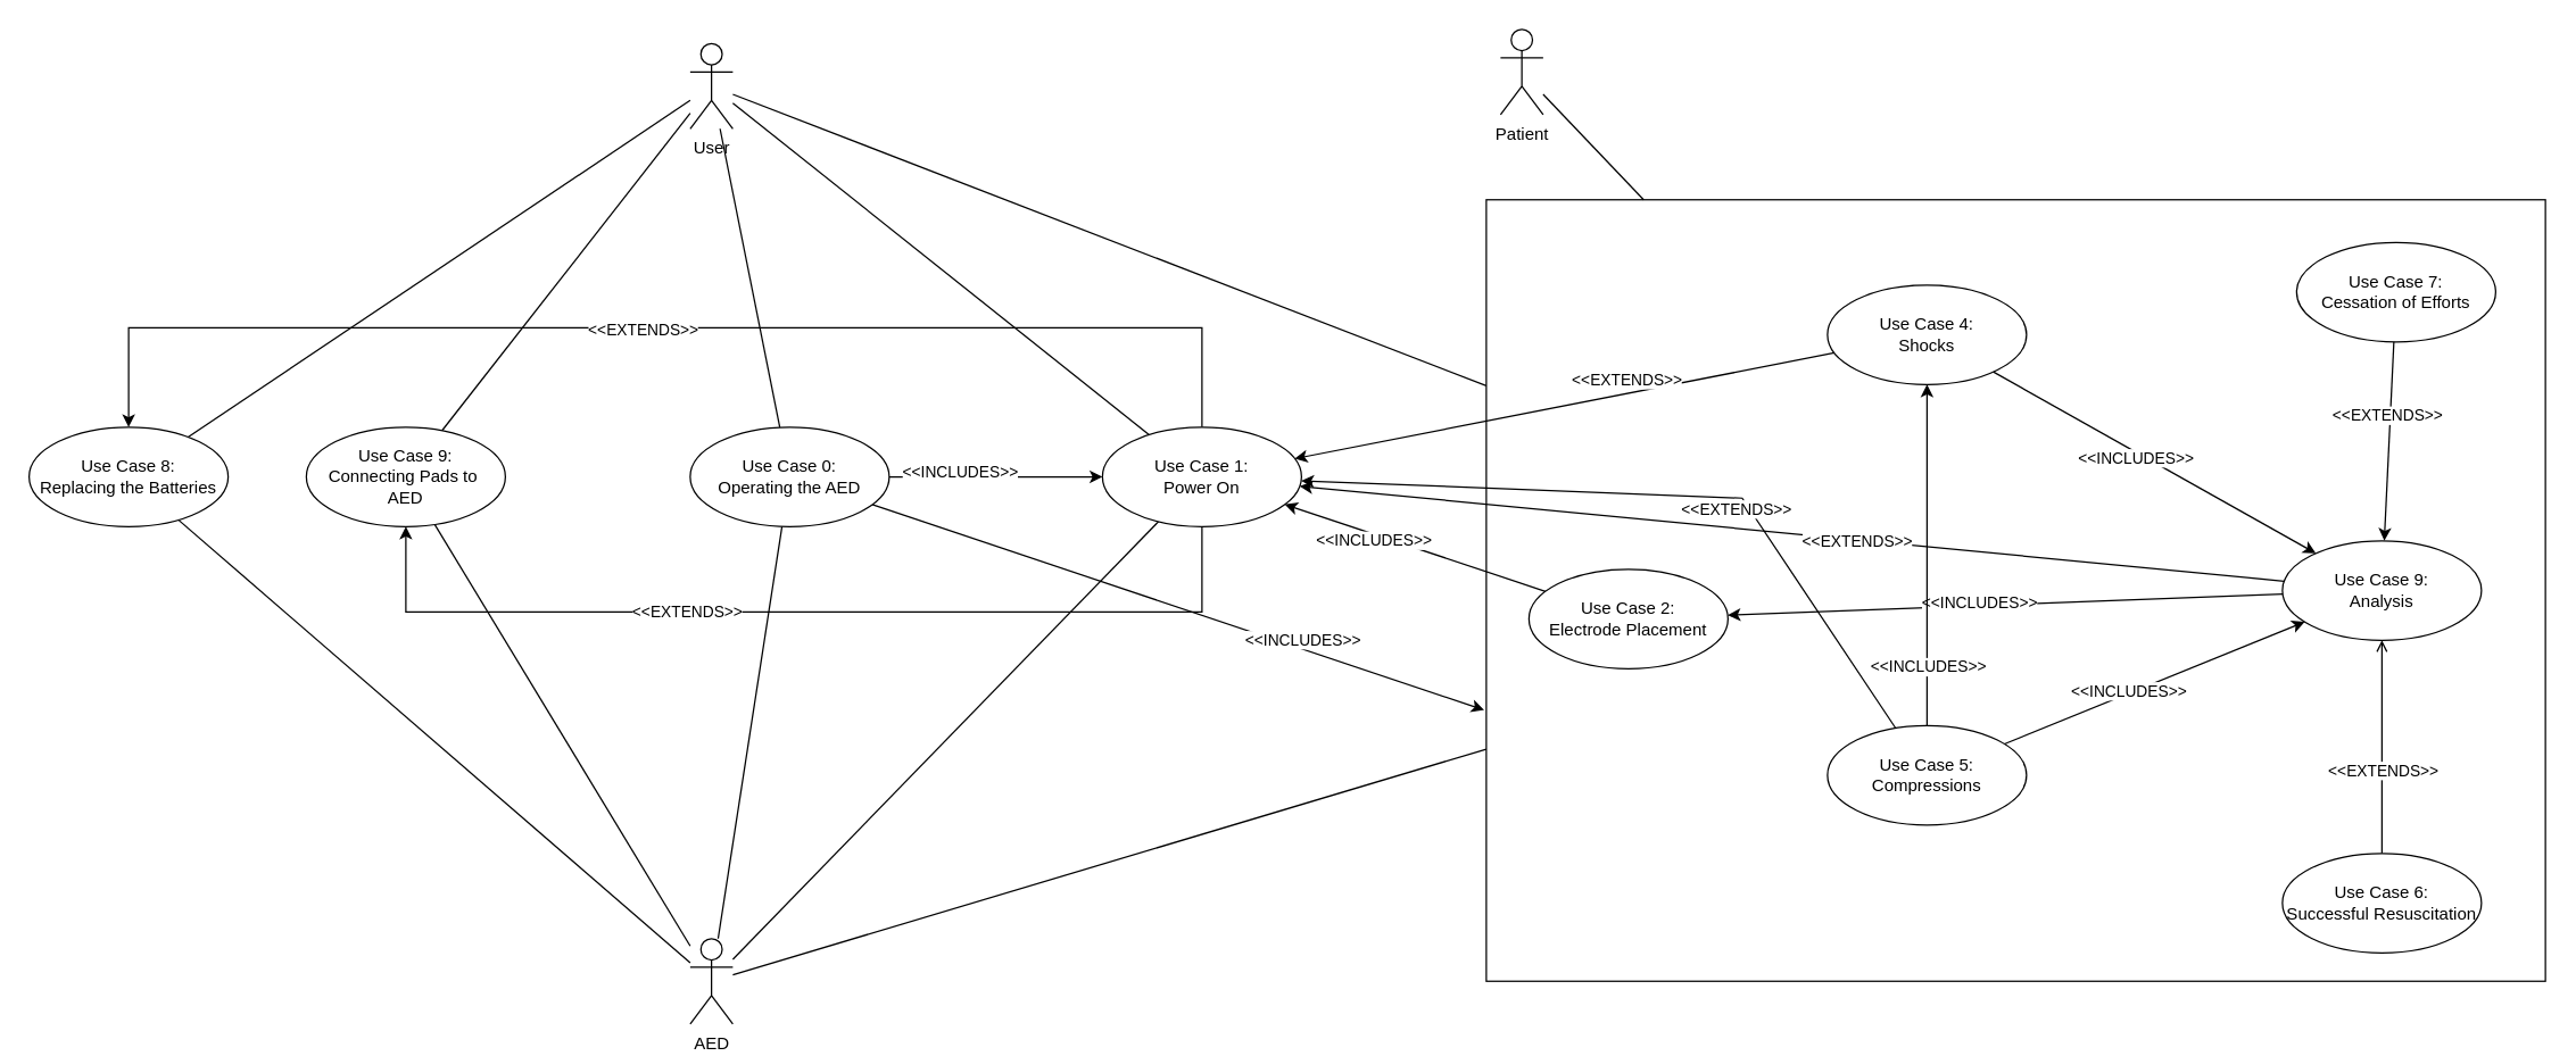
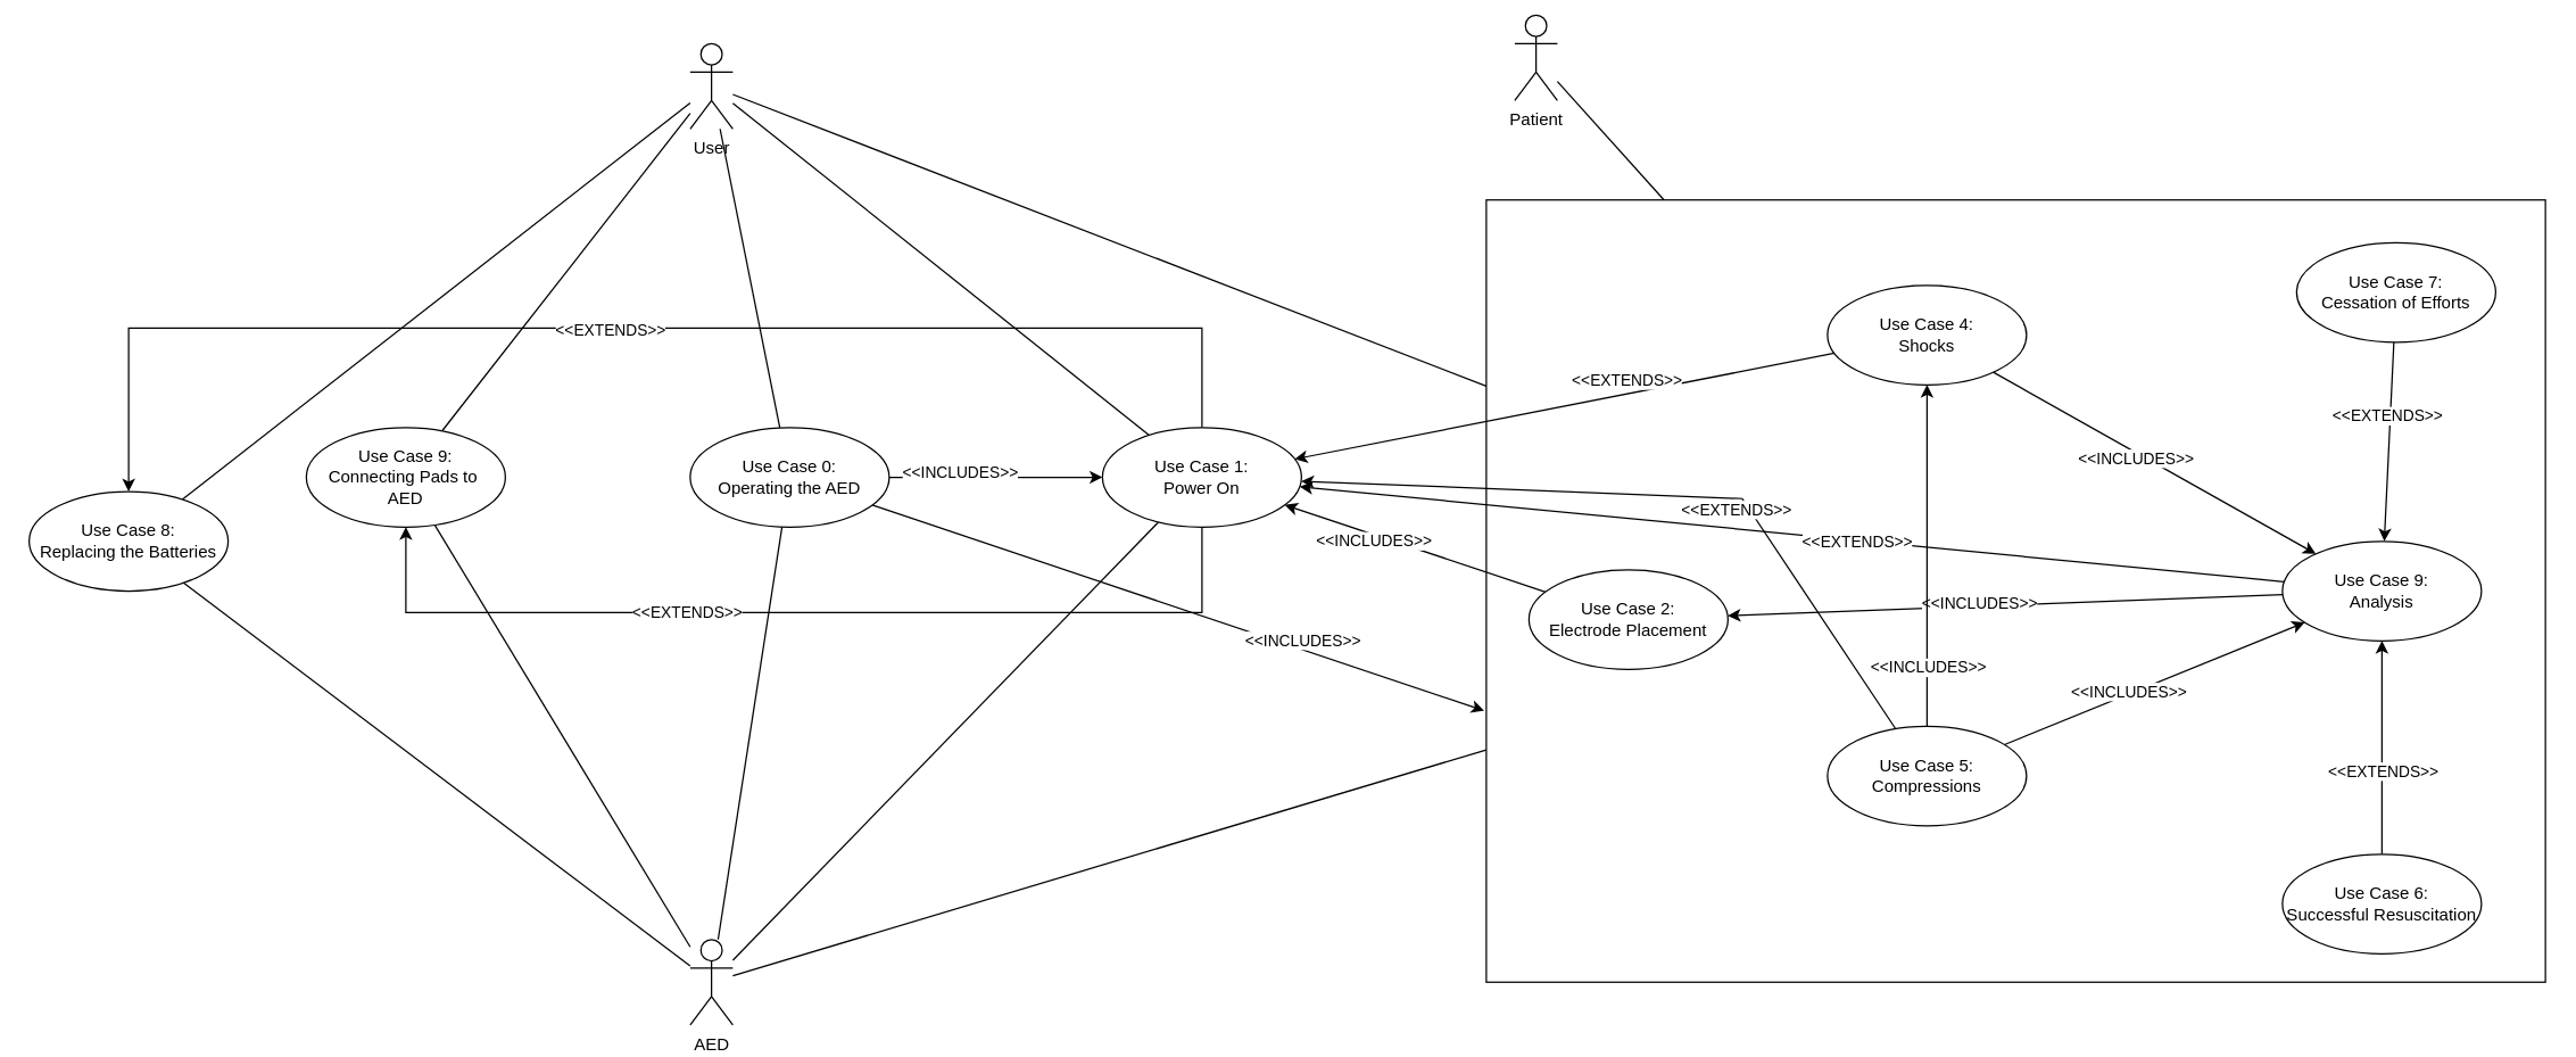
  <mxCell id="0" />
  <mxCell id="1" parent="0" />
  <mxCell id="2" value="" style="rounded=0;whiteSpace=wrap;html=1;fillStyle=hatch;" parent="1" vertex="1"><mxGeometry x="1045" y="140" width="745" height="550" as="geometry" /></mxCell>
  <mxCell id="3" style="edgeStyle=none;rounded=0;orthogonalLoop=1;jettySize=auto;html=1;" parent="1" source="34" target="25" edge="1"><mxGeometry relative="1" as="geometry" /></mxCell>
  <mxCell id="4" value="&amp;lt;&amp;lt;EXTENDS&amp;gt;&amp;gt;" style="edgeLabel;html=1;align=center;verticalAlign=middle;resizable=0;points=[];" parent="3" vertex="1" connectable="0"><mxGeometry x="-0.302" y="1" relative="1" as="geometry"><mxPoint x="-14" y="-8" as="offset" /></mxGeometry></mxCell>
  <mxCell id="5" style="edgeStyle=none;rounded=0;orthogonalLoop=1;jettySize=auto;html=1;endArrow=none;endFill=0;" parent="1" source="9" target="25" edge="1"><mxGeometry relative="1" as="geometry" /></mxCell>
  <mxCell id="6" style="edgeStyle=none;rounded=0;orthogonalLoop=1;jettySize=auto;html=1;endArrow=none;endFill=0;" parent="1" source="9" target="47" edge="1"><mxGeometry relative="1" as="geometry" /></mxCell>
  <mxCell id="7" style="edgeStyle=none;rounded=0;orthogonalLoop=1;jettySize=auto;html=1;endArrow=none;endFill=0;" parent="1" source="9" target="46" edge="1"><mxGeometry relative="1" as="geometry" /></mxCell>
  <mxCell id="8" style="edgeStyle=none;rounded=0;orthogonalLoop=1;jettySize=auto;html=1;endArrow=none;endFill=0;" parent="1" source="9" target="2" edge="1"><mxGeometry relative="1" as="geometry" /></mxCell>
  <mxCell id="9" value="User" style="shape=umlActor;verticalLabelPosition=bottom;verticalAlign=top;html=1;rounded=0;" parent="1" vertex="1"><mxGeometry x="485" y="30" width="30" height="60" as="geometry" /></mxCell>
  <mxCell id="10" style="orthogonalLoop=1;jettySize=auto;html=1;endArrow=none;endFill=0;" parent="1" source="15" target="20" edge="1"><mxGeometry relative="1" as="geometry" /></mxCell>
  <mxCell id="11" style="edgeStyle=none;rounded=0;orthogonalLoop=1;jettySize=auto;html=1;endArrow=none;endFill=0;" parent="1" source="15" target="25" edge="1"><mxGeometry relative="1" as="geometry" /></mxCell>
  <mxCell id="12" style="edgeStyle=none;rounded=0;orthogonalLoop=1;jettySize=auto;html=1;endArrow=none;endFill=0;" parent="1" source="15" target="47" edge="1"><mxGeometry relative="1" as="geometry" /></mxCell>
  <mxCell id="13" style="edgeStyle=none;rounded=0;orthogonalLoop=1;jettySize=auto;html=1;endArrow=none;endFill=0;" parent="1" source="15" target="46" edge="1"><mxGeometry relative="1" as="geometry" /></mxCell>
  <mxCell id="14" style="edgeStyle=none;rounded=0;orthogonalLoop=1;jettySize=auto;html=1;endArrow=none;endFill=0;" parent="1" source="15" target="2" edge="1"><mxGeometry relative="1" as="geometry" /></mxCell>
  <mxCell id="15" value="AED" style="shape=umlActor;verticalLabelPosition=bottom;verticalAlign=top;html=1;rounded=0;" parent="1" vertex="1"><mxGeometry x="485" y="660" width="30" height="60" as="geometry" /></mxCell>
  <mxCell id="16" style="edgeStyle=none;rounded=0;orthogonalLoop=1;jettySize=auto;html=1;endArrow=none;endFill=0;" parent="1" source="17" target="2" edge="1"><mxGeometry relative="1" as="geometry" /></mxCell>
- <mxCell id="17" value="Patient" style="shape=umlActor;verticalLabelPosition=bottom;verticalAlign=top;html=1;rounded=0;" parent="1" vertex="1"><mxGeometry x="1055" y="20" width="30" height="60" as="geometry" /></mxCell>
+ <mxCell id="17" value="Patient" style="shape=umlActor;verticalLabelPosition=bottom;verticalAlign=top;html=1;rounded=0;" parent="1" vertex="1"><mxGeometry x="1065" y="10" width="30" height="60" as="geometry" /></mxCell>
  <mxCell id="18" style="edgeStyle=none;rounded=0;orthogonalLoop=1;jettySize=auto;html=1;" parent="1" source="20" target="25" edge="1"><mxGeometry relative="1" as="geometry" /></mxCell>
  <mxCell id="19" value="&amp;lt;&amp;lt;INCLUDES&amp;gt;&amp;gt;" style="edgeLabel;html=1;align=center;verticalAlign=middle;resizable=0;points=[];" parent="18" vertex="1" connectable="0"><mxGeometry x="-0.342" y="4" relative="1" as="geometry"><mxPoint as="offset" /></mxGeometry></mxCell>
  <mxCell id="20" value="Use Case 0:&lt;br&gt;Operating the AED" style="ellipse;whiteSpace=wrap;html=1;rounded=0;" parent="1" vertex="1"><mxGeometry x="485" y="300" width="140" height="70" as="geometry" /></mxCell>
  <mxCell id="21" style="edgeStyle=none;rounded=0;orthogonalLoop=1;jettySize=auto;html=1;" parent="1" source="25" target="47" edge="1"><mxGeometry relative="1" as="geometry"><Array as="points"><mxPoint x="845" y="430" /><mxPoint x="285" y="430" /></Array></mxGeometry></mxCell>
  <mxCell id="22" value="&amp;lt;&amp;lt;EXTENDS&amp;gt;&amp;gt;" style="edgeLabel;html=1;align=center;verticalAlign=middle;resizable=0;points=[];" parent="21" vertex="1" connectable="0"><mxGeometry x="0.243" y="-1" relative="1" as="geometry"><mxPoint as="offset" /></mxGeometry></mxCell>
  <mxCell id="23" style="edgeStyle=none;rounded=0;orthogonalLoop=1;jettySize=auto;html=1;" parent="1" source="25" target="46" edge="1"><mxGeometry relative="1" as="geometry"><Array as="points"><mxPoint x="845" y="230" /><mxPoint x="90" y="230" /></Array></mxGeometry></mxCell>
  <mxCell id="24" value="&amp;lt;&amp;lt;EXTENDS&amp;gt;&amp;gt;" style="edgeLabel;html=1;align=center;verticalAlign=middle;resizable=0;points=[];" parent="23" vertex="1" connectable="0"><mxGeometry x="0.037" y="1" relative="1" as="geometry"><mxPoint as="offset" /></mxGeometry></mxCell>
  <mxCell id="25" value="Use Case 1:&lt;br&gt;Power On" style="ellipse;whiteSpace=wrap;html=1;rounded=0;" parent="1" vertex="1"><mxGeometry x="775" y="300" width="140" height="70" as="geometry" /></mxCell>
  <mxCell id="26" style="edgeStyle=none;rounded=0;orthogonalLoop=1;jettySize=auto;html=1;" parent="1" source="28" target="25" edge="1"><mxGeometry relative="1" as="geometry" /></mxCell>
  <mxCell id="27" value="&amp;lt;&amp;lt;INCLUDES&amp;gt;&amp;gt;" style="edgeLabel;html=1;align=center;verticalAlign=middle;resizable=0;points=[];" parent="26" vertex="1" connectable="0"><mxGeometry x="0.309" y="4" relative="1" as="geometry"><mxPoint x="1" as="offset" /></mxGeometry></mxCell>
  <mxCell id="28" value="Use Case 2:&lt;br&gt;Electrode Placement" style="ellipse;whiteSpace=wrap;html=1;rounded=0;" parent="1" vertex="1"><mxGeometry x="1075" y="400" width="140" height="70" as="geometry" /></mxCell>
  <mxCell id="29" style="edgeStyle=none;rounded=0;orthogonalLoop=1;jettySize=auto;html=1;" parent="1" source="31" target="28" edge="1"><mxGeometry relative="1" as="geometry" /></mxCell>
  <mxCell id="30" value="&amp;lt;&amp;lt;INCLUDES&amp;gt;&amp;gt;" style="edgeLabel;html=1;align=center;verticalAlign=middle;resizable=0;points=[];" parent="29" vertex="1" connectable="0"><mxGeometry x="0.096" y="-2" relative="1" as="geometry"><mxPoint as="offset" /></mxGeometry></mxCell>
  <mxCell id="31" value="Use Case 9:&lt;br&gt;Analysis" style="ellipse;whiteSpace=wrap;html=1;rounded=0;" parent="1" vertex="1"><mxGeometry x="1605" y="380" width="140" height="70" as="geometry" /></mxCell>
  <mxCell id="32" style="edgeStyle=none;rounded=0;orthogonalLoop=1;jettySize=auto;html=1;" parent="1" source="34" target="31" edge="1"><mxGeometry relative="1" as="geometry" /></mxCell>
  <mxCell id="33" value="&amp;lt;&amp;lt;INCLUDES&amp;gt;&amp;gt;" style="edgeLabel;html=1;align=center;verticalAlign=middle;resizable=0;points=[];" parent="32" vertex="1" connectable="0"><mxGeometry x="-0.104" y="-4" relative="1" as="geometry"><mxPoint as="offset" /></mxGeometry></mxCell>
  <mxCell id="34" value="Use Case 4:&lt;br&gt;Shocks" style="ellipse;whiteSpace=wrap;html=1;rounded=0;" parent="1" vertex="1"><mxGeometry x="1285" y="200" width="140" height="70" as="geometry" /></mxCell>
  <mxCell id="35" style="edgeStyle=none;rounded=0;orthogonalLoop=1;jettySize=auto;html=1;" parent="1" source="39" target="31" edge="1"><mxGeometry relative="1" as="geometry" /></mxCell>
  <mxCell id="36" value="&amp;lt;&amp;lt;INCLUDES&amp;gt;&amp;gt;" style="edgeLabel;html=1;align=center;verticalAlign=middle;resizable=0;points=[];" parent="35" vertex="1" connectable="0"><mxGeometry x="-0.168" y="2" relative="1" as="geometry"><mxPoint as="offset" /></mxGeometry></mxCell>
  <mxCell id="37" style="edgeStyle=none;rounded=0;orthogonalLoop=1;jettySize=auto;html=1;" parent="1" source="39" target="34" edge="1"><mxGeometry relative="1" as="geometry" /></mxCell>
  <mxCell id="38" value="&amp;lt;&amp;lt;INCLUDES&amp;gt;&amp;gt;" style="edgeLabel;html=1;align=center;verticalAlign=middle;resizable=0;points=[];" parent="37" vertex="1" connectable="0"><mxGeometry x="-0.654" relative="1" as="geometry"><mxPoint as="offset" /></mxGeometry></mxCell>
  <mxCell id="39" value="Use Case 5:&lt;br&gt;Compressions" style="ellipse;whiteSpace=wrap;html=1;rounded=0;" parent="1" vertex="1"><mxGeometry x="1285" y="510" width="140" height="70" as="geometry" /></mxCell>
- <mxCell id="40" style="edgeStyle=none;rounded=0;orthogonalLoop=1;jettySize=auto;html=1;endArrow=open;" parent="1" source="42" target="31" edge="1"><mxGeometry relative="1" as="geometry" /></mxCell>
+ <mxCell id="40" style="edgeStyle=none;rounded=0;orthogonalLoop=1;jettySize=auto;html=1;" parent="1" source="42" target="31" edge="1"><mxGeometry relative="1" as="geometry" /></mxCell>
  <mxCell id="41" value="&amp;lt;&amp;lt;EXTENDS&amp;gt;&amp;gt;" style="edgeLabel;html=1;align=center;verticalAlign=middle;resizable=0;points=[];" parent="40" vertex="1" connectable="0"><mxGeometry x="-0.211" relative="1" as="geometry"><mxPoint as="offset" /></mxGeometry></mxCell>
  <mxCell id="42" value="Use Case 6:&lt;br&gt;Successful Resuscitation" style="ellipse;whiteSpace=wrap;html=1;rounded=0;" parent="1" vertex="1"><mxGeometry x="1605" y="600" width="140" height="70" as="geometry" /></mxCell>
  <mxCell id="43" style="edgeStyle=none;rounded=0;orthogonalLoop=1;jettySize=auto;html=1;" parent="1" source="45" target="31" edge="1"><mxGeometry relative="1" as="geometry" /></mxCell>
  <mxCell id="44" value="&amp;lt;&amp;lt;EXTENDS&amp;gt;&amp;gt;" style="edgeLabel;html=1;align=center;verticalAlign=middle;resizable=0;points=[];" parent="43" vertex="1" connectable="0"><mxGeometry x="-0.265" y="-2" relative="1" as="geometry"><mxPoint as="offset" /></mxGeometry></mxCell>
  <mxCell id="45" value="Use Case 7:&lt;br&gt;Cessation of Efforts" style="ellipse;whiteSpace=wrap;html=1;rounded=0;" parent="1" vertex="1"><mxGeometry x="1615" y="170" width="140" height="70" as="geometry" /></mxCell>
- <mxCell id="46" value="Use Case 8:&lt;br&gt;Replacing the Batteries" style="ellipse;whiteSpace=wrap;html=1;rounded=0;" parent="1" vertex="1"><mxGeometry x="20" y="300" width="140" height="70" as="geometry" /></mxCell>
+ <mxCell id="46" value="Use Case 8:&lt;br&gt;Replacing the Batteries" style="ellipse;whiteSpace=wrap;html=1;rounded=0;" parent="1" vertex="1"><mxGeometry x="20" y="345" width="140" height="70" as="geometry" /></mxCell>
  <mxCell id="47" value="Use Case 9:&lt;br&gt;Connecting Pads to&amp;nbsp;&lt;br&gt;AED" style="ellipse;whiteSpace=wrap;html=1;rounded=0;" parent="1" vertex="1"><mxGeometry x="215" y="300" width="140" height="70" as="geometry" /></mxCell>
  <mxCell id="48" style="rounded=0;orthogonalLoop=1;jettySize=auto;html=1;endArrow=none;endFill=0;" parent="1" source="9" target="20" edge="1"><mxGeometry relative="1" as="geometry" /></mxCell>
  <mxCell id="49" style="edgeStyle=none;rounded=0;orthogonalLoop=1;jettySize=auto;html=1;entryX=-0.002;entryY=0.653;entryDx=0;entryDy=0;entryPerimeter=0;" parent="1" source="20" target="2" edge="1"><mxGeometry relative="1" as="geometry" /></mxCell>
  <mxCell id="50" value="&amp;lt;&amp;lt;INCLUDES&amp;gt;&amp;gt;" style="edgeLabel;html=1;align=center;verticalAlign=middle;resizable=0;points=[];" parent="49" vertex="1" connectable="0"><mxGeometry x="0.139" y="-3" relative="1" as="geometry"><mxPoint x="58" y="10" as="offset" /></mxGeometry></mxCell>
  <mxCell id="51" style="edgeStyle=none;rounded=0;orthogonalLoop=1;jettySize=auto;html=1;" parent="1" source="39" target="25" edge="1"><mxGeometry relative="1" as="geometry"><mxPoint x="1300" y="258" as="sourcePoint" /><mxPoint x="920" y="332" as="targetPoint" /><Array as="points"><mxPoint x="1225" y="350" /></Array></mxGeometry></mxCell>
  <mxCell id="52" value="&amp;lt;&amp;lt;EXTENDS&amp;gt;&amp;gt;" style="edgeLabel;html=1;align=center;verticalAlign=middle;resizable=0;points=[];" parent="51" vertex="1" connectable="0"><mxGeometry x="-0.302" y="1" relative="1" as="geometry"><mxPoint x="-14" y="-8" as="offset" /></mxGeometry></mxCell>
  <mxCell id="53" style="edgeStyle=none;rounded=0;orthogonalLoop=1;jettySize=auto;html=1;" parent="1" source="31" target="25" edge="1"><mxGeometry relative="1" as="geometry"><mxPoint x="1310" y="268" as="sourcePoint" /><mxPoint x="930" y="342" as="targetPoint" /></mxGeometry></mxCell>
  <mxCell id="54" value="&amp;lt;&amp;lt;EXTENDS&amp;gt;&amp;gt;" style="edgeLabel;html=1;align=center;verticalAlign=middle;resizable=0;points=[];" parent="53" vertex="1" connectable="0"><mxGeometry x="-0.302" y="1" relative="1" as="geometry"><mxPoint x="-59" y="-6" as="offset" /></mxGeometry></mxCell>
